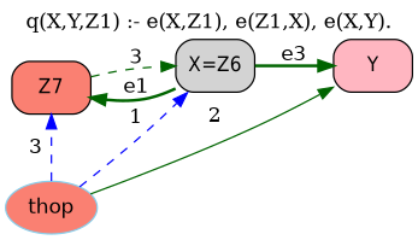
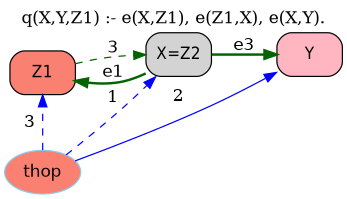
  strict digraph {
    label="q(X,Y,Z1) :- e(X,Z1), e(Z1,X), e(X,Y)."
    labelloc=t
    rankdir=LR
    node [fillcolor=salmon fontname="Helvetica-Narrow" shape=box style="rounded,filled"]
    edge [color=darkgreen style=dashed]
-   Z1 [height=0.5 width=0.75 label=Z7]
-   n2 [fillcolor=lightgrey height=0.5 label="X=Z6" width=0.75]
+   Z1 [height=0.5 width=0.75]
+   n2 [fillcolor=lightgrey height=0.5 label="X=Z2" width=0.75]
    Y [fillcolor=lightpink height=0.5 width=0.75]
    thop [color=skyblue fontname=helvetica height=0.5 shape=oval style="filled,rounded" width=0.79437]
    Z1 -> n2 [fontname=helvetica label=3]
    n2 -> Z1 [fontname=helvetica label=e1 style=bold]
    n2 -> Y [fontname=helvetica label=e3 style=bold]
    thop -> Z1 [color=blue constraint=false label=3]
    thop -> n2 [color=blue constraint=false label=1]
-   thop -> Y [constraint=false label=2 style=solid]
+   thop -> Y [color=blue constraint=false label=2 style=solid]
  }
